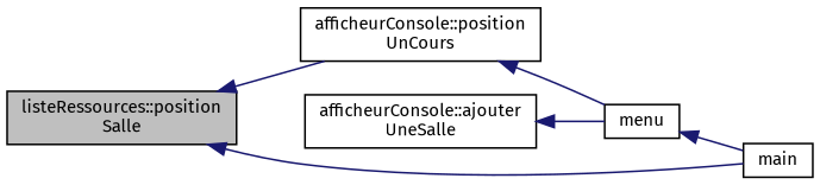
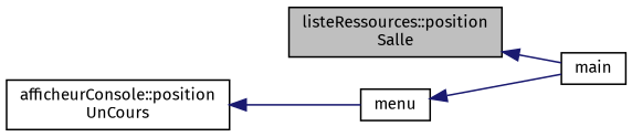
  digraph {
    fontname="Fira Sans"
    rankdir=LR
    node [color=black fillcolor=white fontname="Fira Sans" fontsize=10 shape=record style=filled]
    edge [color=midnightblue dir=back fontname="Fira Sans" fontsize=10 labelfontname=Helvetica labelfontsize=10 style=solid]
    n1 [fillcolor=grey75 fontcolor=black height=0.2 label="listeRessources::position\lSalle" width=0.4]
    n2 [height=0.2 label="afficheurConsole::position\lUnCours" width=0.4]
    n3 [height=0.2 label=main width=0.4]
    n4 [height=0.2 label=menu width=0.4]
-   n5 [height=0.2 label="afficheurConsole::ajouter\lUneSalle" width=0.4]
-   n1 -> n2
    n1 -> n3
    n2 -> n4
    n4 -> n3
-   n5 -> n4
  }
